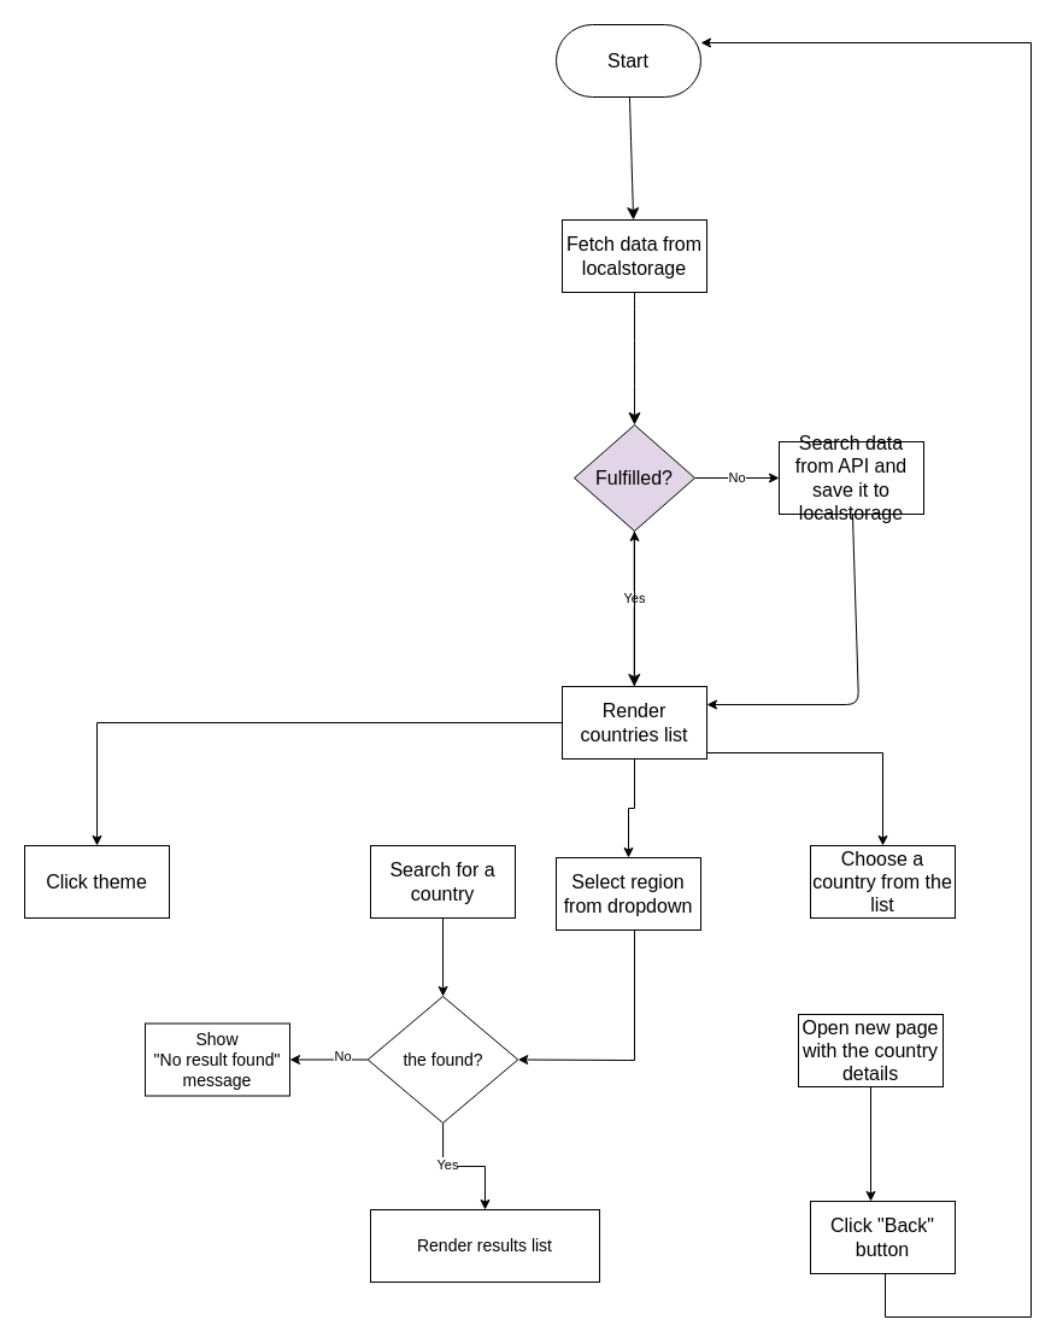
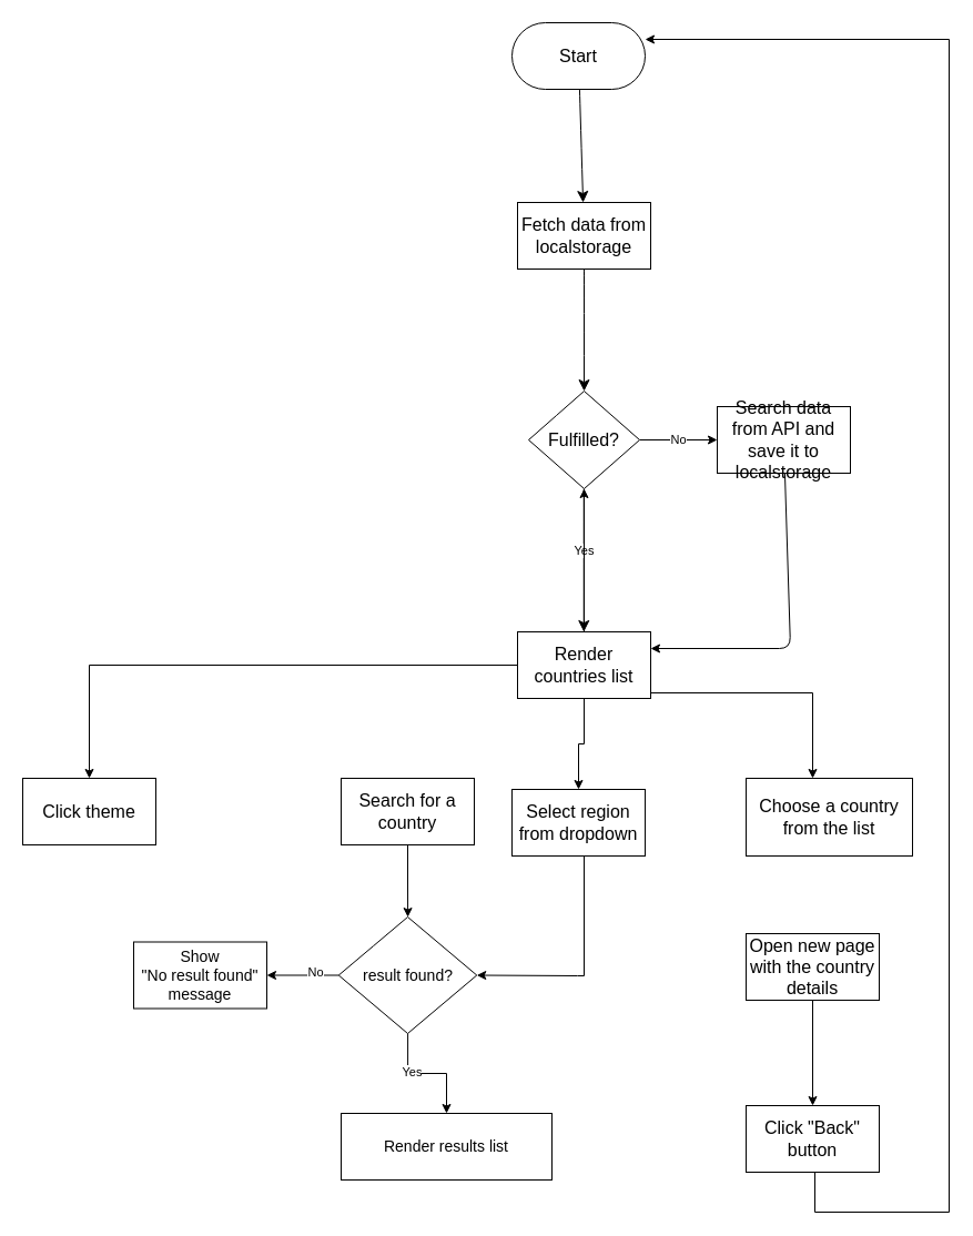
  <mxCell id="0" />
  <mxCell id="1" parent="0" />
  <mxCell id="2" value="" style="edgeStyle=none;curved=1;rounded=0;orthogonalLoop=1;jettySize=auto;html=1;fontSize=12;startSize=8;endSize=8;" parent="1" source="3" target="5" edge="1"><mxGeometry relative="1" as="geometry" /></mxCell>
  <mxCell id="3" value="Start" style="rounded=1;whiteSpace=wrap;html=1;fontSize=16;arcSize=50;" parent="1" vertex="1"><mxGeometry x="461" y="20" width="120" height="60" as="geometry" /></mxCell>
  <mxCell id="4" value="" style="edgeStyle=none;curved=1;rounded=0;orthogonalLoop=1;jettySize=auto;html=1;fontSize=12;startSize=8;endSize=8;" parent="1" source="5" target="9" edge="1"><mxGeometry relative="1" as="geometry" /></mxCell>
  <mxCell id="5" value="Fetch data from localstorage&lt;br&gt;" style="rounded=1;whiteSpace=wrap;html=1;fontSize=16;arcSize=0;" parent="1" vertex="1"><mxGeometry x="466" y="182" width="120" height="60" as="geometry" /></mxCell>
  <mxCell id="6" value="" style="edgeStyle=none;curved=1;rounded=0;orthogonalLoop=1;jettySize=auto;html=1;fontSize=12;startSize=8;endSize=8;" parent="1" edge="1"><mxGeometry relative="1" as="geometry"><mxPoint x="525.78" y="440" as="sourcePoint" /><mxPoint x="525.78" y="569" as="targetPoint" /></mxGeometry></mxCell>
  <mxCell id="7" value="Yes" style="edgeLabel;html=1;align=center;verticalAlign=middle;resizable=0;points=[];" parent="6" vertex="1" connectable="0"><mxGeometry x="-0.431" y="-4" relative="1" as="geometry"><mxPoint x="4" y="18" as="offset" /></mxGeometry></mxCell>
  <mxCell id="8" value="No" style="edgeStyle=orthogonalEdgeStyle;rounded=0;orthogonalLoop=1;jettySize=auto;html=1;" parent="1" source="9" target="16" edge="1"><mxGeometry relative="1" as="geometry" /></mxCell>
- <mxCell id="9" value="Fulfilled?" style="rhombus;whiteSpace=wrap;html=1;fontSize=16;rounded=1;arcSize=0;fillColor=#e1d5e7;" parent="1" vertex="1"><mxGeometry x="476" y="352" width="100" height="88" as="geometry" /></mxCell>
+ <mxCell id="9" value="Fulfilled?" style="rhombus;whiteSpace=wrap;html=1;fontSize=16;rounded=1;arcSize=0;" parent="1" vertex="1"><mxGeometry x="476" y="352" width="100" height="88" as="geometry" /></mxCell>
  <mxCell id="10" value="" style="edgeStyle=orthogonalEdgeStyle;rounded=0;orthogonalLoop=1;jettySize=auto;html=1;" parent="1" source="14" target="9" edge="1"><mxGeometry relative="1" as="geometry" /></mxCell>
  <mxCell id="11" value="" style="edgeStyle=orthogonalEdgeStyle;rounded=0;orthogonalLoop=1;jettySize=auto;html=1;" parent="1" source="14" target="19" edge="1"><mxGeometry relative="1" as="geometry"><Array as="points"><mxPoint x="732" y="624" /></Array></mxGeometry></mxCell>
  <mxCell id="12" value="" style="edgeStyle=orthogonalEdgeStyle;rounded=0;orthogonalLoop=1;jettySize=auto;html=1;" parent="1" source="14" target="20" edge="1"><mxGeometry relative="1" as="geometry" /></mxCell>
  <mxCell id="13" value="" style="edgeStyle=orthogonalEdgeStyle;rounded=0;orthogonalLoop=1;jettySize=auto;html=1;" parent="1" source="14" target="33" edge="1"><mxGeometry relative="1" as="geometry" /></mxCell>
  <mxCell id="14" value="Render countries list" style="rounded=1;whiteSpace=wrap;html=1;fontSize=16;arcSize=0;" parent="1" vertex="1"><mxGeometry x="466" y="569" width="120" height="60" as="geometry" /></mxCell>
  <mxCell id="15" style="edgeStyle=none;html=1;entryX=1;entryY=0.25;entryDx=0;entryDy=0;" parent="1" source="16" target="14" edge="1"><mxGeometry relative="1" as="geometry"><Array as="points"><mxPoint x="712" y="584" /></Array></mxGeometry></mxCell>
  <mxCell id="16" value="Search data from API and save it to localstorage" style="rounded=1;whiteSpace=wrap;html=1;fontSize=16;arcSize=0;" parent="1" vertex="1"><mxGeometry x="646" y="366" width="120" height="60" as="geometry" /></mxCell>
  <mxCell id="17" value="" style="edgeStyle=orthogonalEdgeStyle;rounded=0;orthogonalLoop=1;jettySize=auto;html=1;" parent="1" source="18" target="25" edge="1"><mxGeometry relative="1" as="geometry" /></mxCell>
  <mxCell id="18" value="Search for a country" style="whiteSpace=wrap;html=1;fontSize=16;rounded=1;arcSize=0;" parent="1" vertex="1"><mxGeometry x="307" y="701" width="120" height="60" as="geometry" /></mxCell>
- <mxCell id="19" value="Choose a country from the list" style="rounded=1;whiteSpace=wrap;html=1;fontSize=16;arcSize=0;" parent="1" vertex="1"><mxGeometry x="672" y="701" width="120" height="60" as="geometry" /></mxCell>
+ <mxCell id="19" value="Choose a country from the list" style="rounded=1;whiteSpace=wrap;html=1;fontSize=16;arcSize=0;" parent="1" vertex="1"><mxGeometry x="672" y="701" width="150" height="70" as="geometry" /></mxCell>
  <mxCell id="20" value="Select region from dropdown" style="rounded=1;whiteSpace=wrap;html=1;fontSize=16;arcSize=0;" parent="1" vertex="1"><mxGeometry x="461" y="711" width="120" height="60" as="geometry" /></mxCell>
  <mxCell id="21" value="" style="edgeStyle=orthogonalEdgeStyle;rounded=0;orthogonalLoop=1;jettySize=auto;html=1;" parent="1" source="25" target="26" edge="1"><mxGeometry relative="1" as="geometry" /></mxCell>
  <mxCell id="22" value="No" style="edgeLabel;html=1;align=center;verticalAlign=middle;resizable=0;points=[];" parent="21" vertex="1" connectable="0"><mxGeometry x="-0.354" y="-3" relative="1" as="geometry"><mxPoint as="offset" /></mxGeometry></mxCell>
  <mxCell id="23" value="" style="edgeStyle=orthogonalEdgeStyle;rounded=0;orthogonalLoop=1;jettySize=auto;html=1;" parent="1" source="25" target="27" edge="1"><mxGeometry relative="1" as="geometry" /></mxCell>
  <mxCell id="24" value="Yes" style="edgeLabel;html=1;align=center;verticalAlign=middle;resizable=0;points=[];" parent="23" vertex="1" connectable="0"><mxGeometry x="-0.268" y="2" relative="1" as="geometry"><mxPoint as="offset" /></mxGeometry></mxCell>
- <mxCell id="25" value="the found?" style="rhombus;whiteSpace=wrap;html=1;fontSize=14;rounded=1;arcSize=0;" parent="1" vertex="1"><mxGeometry x="304.75" y="826" width="124.5" height="105" as="geometry" /></mxCell>
+ <mxCell id="25" value="result found?" style="rhombus;whiteSpace=wrap;html=1;fontSize=14;rounded=1;arcSize=0;" parent="1" vertex="1"><mxGeometry x="304.75" y="826" width="124.5" height="105" as="geometry" /></mxCell>
  <mxCell id="26" value="Show &lt;br&gt;&quot;No result found&quot; message" style="rounded=1;whiteSpace=wrap;html=1;fontSize=14;arcSize=0;" parent="1" vertex="1"><mxGeometry x="120" y="848.5" width="120" height="60" as="geometry" /></mxCell>
  <mxCell id="27" value="Render results list" style="rounded=1;whiteSpace=wrap;html=1;fontSize=14;arcSize=0;" parent="1" vertex="1"><mxGeometry x="307" y="1003" width="190" height="60" as="geometry" /></mxCell>
  <mxCell id="28" value="" style="edgeStyle=orthogonalEdgeStyle;rounded=0;orthogonalLoop=1;jettySize=auto;html=1;entryX=1;entryY=0.5;entryDx=0;entryDy=0;" parent="1" source="20" target="25" edge="1"><mxGeometry relative="1" as="geometry"><mxPoint x="469" y="787" as="sourcePoint" /><mxPoint x="602" y="894" as="targetPoint" /><Array as="points"><mxPoint x="526" y="879" /><mxPoint x="520" y="878" /></Array></mxGeometry></mxCell>
  <mxCell id="29" value="" style="edgeStyle=orthogonalEdgeStyle;rounded=0;orthogonalLoop=1;jettySize=auto;html=1;" parent="1" source="30" target="32" edge="1"><mxGeometry relative="1" as="geometry"><Array as="points"><mxPoint x="732" y="1005" /><mxPoint x="732" y="1005" /></Array></mxGeometry></mxCell>
- <mxCell id="30" value="Open new page with the country details" style="whiteSpace=wrap;html=1;fontSize=16;rounded=1;arcSize=0;" parent="1" vertex="1"><mxGeometry x="662" y="841" width="120" height="60" as="geometry" /></mxCell>
+ <mxCell id="30" value="Open new page with the country details" style="whiteSpace=wrap;html=1;fontSize=16;rounded=1;arcSize=0;" parent="1" vertex="1"><mxGeometry x="672" y="841" width="120" height="60" as="geometry" /></mxCell>
  <mxCell id="31" style="edgeStyle=orthogonalEdgeStyle;rounded=0;orthogonalLoop=1;jettySize=auto;html=1;" parent="1" source="32" target="3" edge="1"><mxGeometry relative="1" as="geometry"><Array as="points"><mxPoint x="734" y="1092" /><mxPoint x="855" y="1092" /><mxPoint x="855" y="35" /></Array><mxPoint x="586" y="612" as="targetPoint" /></mxGeometry></mxCell>
  <mxCell id="32" value="Click &quot;Back&quot; button" style="whiteSpace=wrap;html=1;fontSize=16;rounded=1;arcSize=0;" parent="1" vertex="1"><mxGeometry x="672" y="996" width="120" height="60" as="geometry" /></mxCell>
  <mxCell id="33" value="Click theme" style="whiteSpace=wrap;html=1;fontSize=16;rounded=1;arcSize=0;" parent="1" vertex="1"><mxGeometry x="20" y="701" width="120" height="60" as="geometry" /></mxCell>
